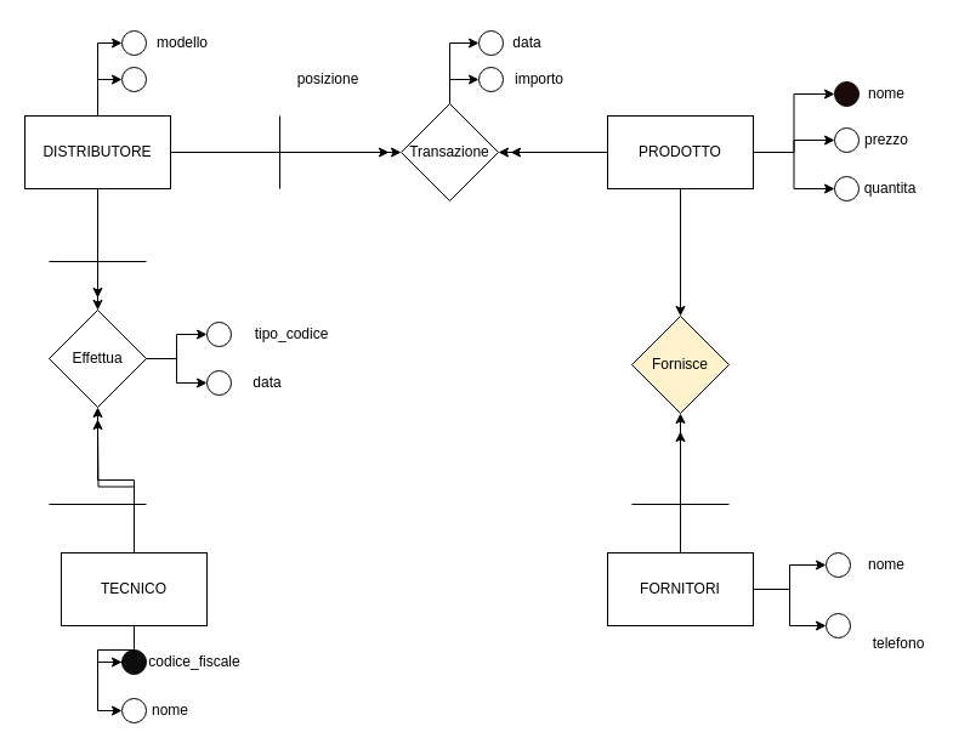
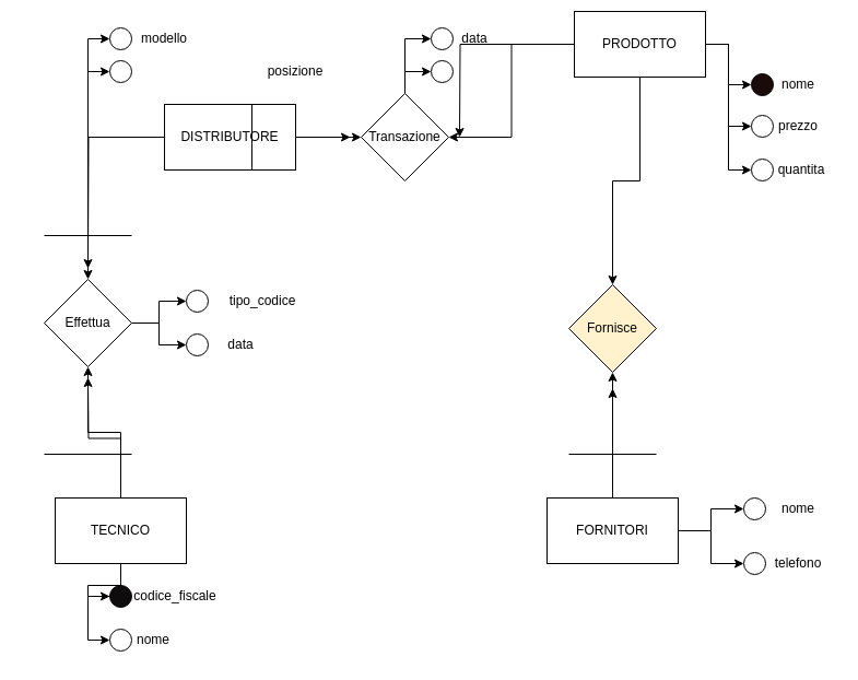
  <mxCell id="0" />
  <mxCell id="1" parent="0" />
  <mxCell id="2" style="edgeStyle=orthogonalEdgeStyle;rounded=0;orthogonalLoop=1;jettySize=auto;html=1;entryX=0;entryY=0.5;entryDx=0;entryDy=0;" edge="1" parent="1" source="8" target="18"><mxGeometry relative="1" as="geometry" /></mxCell>
  <mxCell id="3" style="edgeStyle=orthogonalEdgeStyle;rounded=0;orthogonalLoop=1;jettySize=auto;html=1;" edge="1" parent="1" source="8"><mxGeometry relative="1" as="geometry"><mxPoint x="320" y="125" as="targetPoint" /></mxGeometry></mxCell>
  <mxCell id="4" style="edgeStyle=orthogonalEdgeStyle;rounded=0;orthogonalLoop=1;jettySize=auto;html=1;entryX=0;entryY=0.5;entryDx=0;entryDy=0;" edge="1" parent="1" source="8" target="34"><mxGeometry relative="1" as="geometry" /></mxCell>
  <mxCell id="5" style="edgeStyle=orthogonalEdgeStyle;rounded=0;orthogonalLoop=1;jettySize=auto;html=1;entryX=0;entryY=0.5;entryDx=0;entryDy=0;" edge="1" parent="1" source="8" target="35"><mxGeometry relative="1" as="geometry" /></mxCell>
  <mxCell id="6" style="edgeStyle=orthogonalEdgeStyle;rounded=0;orthogonalLoop=1;jettySize=auto;html=1;entryX=0.5;entryY=0;entryDx=0;entryDy=0;" edge="1" parent="1" source="8" target="21"><mxGeometry relative="1" as="geometry" /></mxCell>
  <mxCell id="7" style="edgeStyle=orthogonalEdgeStyle;rounded=0;orthogonalLoop=1;jettySize=auto;html=1;" edge="1" parent="1" source="8"><mxGeometry relative="1" as="geometry"><mxPoint x="80" y="245" as="targetPoint" /></mxGeometry></mxCell>
- <mxCell id="8" value="DISTRIBUTORE" style="rounded=0;whiteSpace=wrap;html=1;" vertex="1" parent="1"><mxGeometry x="20" y="95" width="120" height="60" as="geometry" /></mxCell>
+ <mxCell id="8" value="DISTRIBUTORE" style="rounded=0;whiteSpace=wrap;html=1;" vertex="1" parent="1"><mxGeometry x="150" y="95" width="120" height="60" as="geometry" /></mxCell>
  <mxCell id="9" style="edgeStyle=orthogonalEdgeStyle;rounded=0;orthogonalLoop=1;jettySize=auto;html=1;entryX=1;entryY=0.5;entryDx=0;entryDy=0;" edge="1" parent="1" source="15" target="18"><mxGeometry relative="1" as="geometry" /></mxCell>
  <mxCell id="10" style="edgeStyle=orthogonalEdgeStyle;rounded=0;orthogonalLoop=1;jettySize=auto;html=1;" edge="1" parent="1" source="15"><mxGeometry relative="1" as="geometry"><mxPoint x="420" y="125" as="targetPoint" /></mxGeometry></mxCell>
  <mxCell id="11" style="edgeStyle=orthogonalEdgeStyle;rounded=0;orthogonalLoop=1;jettySize=auto;html=1;entryX=0;entryY=0.5;entryDx=0;entryDy=0;" edge="1" parent="1" source="15" target="38"><mxGeometry relative="1" as="geometry" /></mxCell>
  <mxCell id="12" style="edgeStyle=orthogonalEdgeStyle;rounded=0;orthogonalLoop=1;jettySize=auto;html=1;entryX=0;entryY=0.5;entryDx=0;entryDy=0;" edge="1" parent="1" source="15" target="39"><mxGeometry relative="1" as="geometry" /></mxCell>
  <mxCell id="13" style="edgeStyle=orthogonalEdgeStyle;rounded=0;orthogonalLoop=1;jettySize=auto;html=1;entryX=0;entryY=0.5;entryDx=0;entryDy=0;" edge="1" parent="1" source="15" target="40"><mxGeometry relative="1" as="geometry" /></mxCell>
  <mxCell id="14" style="edgeStyle=orthogonalEdgeStyle;rounded=0;orthogonalLoop=1;jettySize=auto;html=1;entryX=0.5;entryY=0;entryDx=0;entryDy=0;" edge="1" parent="1" source="15" target="22"><mxGeometry relative="1" as="geometry" /></mxCell>
- <mxCell id="15" value="PRODOTTO" style="rounded=0;whiteSpace=wrap;html=1;" vertex="1" parent="1"><mxGeometry x="500" y="95" width="120" height="60" as="geometry" /></mxCell>
+ <mxCell id="15" value="PRODOTTO" style="rounded=0;whiteSpace=wrap;html=1;" vertex="1" parent="1"><mxGeometry x="525" y="10" width="120" height="60" as="geometry" /></mxCell>
  <mxCell id="16" style="edgeStyle=orthogonalEdgeStyle;rounded=0;orthogonalLoop=1;jettySize=auto;html=1;entryX=0;entryY=0.5;entryDx=0;entryDy=0;" edge="1" parent="1" source="18" target="36"><mxGeometry relative="1" as="geometry" /></mxCell>
  <mxCell id="17" style="edgeStyle=orthogonalEdgeStyle;rounded=0;orthogonalLoop=1;jettySize=auto;html=1;entryX=0;entryY=0.5;entryDx=0;entryDy=0;" edge="1" parent="1" source="18" target="37"><mxGeometry relative="1" as="geometry" /></mxCell>
  <mxCell id="18" value="Transazione" style="rhombus;whiteSpace=wrap;html=1;" vertex="1" parent="1"><mxGeometry x="330" y="85" width="80" height="80" as="geometry" /></mxCell>
  <mxCell id="19" style="edgeStyle=orthogonalEdgeStyle;rounded=0;orthogonalLoop=1;jettySize=auto;html=1;entryX=0;entryY=0.5;entryDx=0;entryDy=0;" edge="1" parent="1" source="21" target="50"><mxGeometry relative="1" as="geometry" /></mxCell>
  <mxCell id="20" style="edgeStyle=orthogonalEdgeStyle;rounded=0;orthogonalLoop=1;jettySize=auto;html=1;entryX=0;entryY=0.5;entryDx=0;entryDy=0;" edge="1" parent="1" source="21" target="51"><mxGeometry relative="1" as="geometry" /></mxCell>
  <mxCell id="21" value="Effettua" style="rhombus;whiteSpace=wrap;html=1;" vertex="1" parent="1"><mxGeometry x="40" y="255" width="80" height="80" as="geometry" /></mxCell>
  <mxCell id="22" value="Fornisce" style="rhombus;whiteSpace=wrap;html=1;fillColor=#fff2cc;" vertex="1" parent="1"><mxGeometry x="520" y="260" width="80" height="80" as="geometry" /></mxCell>
  <mxCell id="23" style="edgeStyle=orthogonalEdgeStyle;rounded=0;orthogonalLoop=1;jettySize=auto;html=1;entryX=0.5;entryY=1;entryDx=0;entryDy=0;" edge="1" parent="1" source="27" target="21"><mxGeometry relative="1" as="geometry" /></mxCell>
  <mxCell id="24" style="edgeStyle=orthogonalEdgeStyle;rounded=0;orthogonalLoop=1;jettySize=auto;html=1;" edge="1" parent="1" source="27"><mxGeometry relative="1" as="geometry"><mxPoint x="80" y="345" as="targetPoint" /></mxGeometry></mxCell>
  <mxCell id="25" style="edgeStyle=orthogonalEdgeStyle;rounded=0;orthogonalLoop=1;jettySize=auto;html=1;entryX=0;entryY=0.5;entryDx=0;entryDy=0;" edge="1" parent="1" source="27" target="54"><mxGeometry relative="1" as="geometry" /></mxCell>
  <mxCell id="26" style="edgeStyle=orthogonalEdgeStyle;rounded=0;orthogonalLoop=1;jettySize=auto;html=1;entryX=0;entryY=0.5;entryDx=0;entryDy=0;" edge="1" parent="1" source="27" target="55"><mxGeometry relative="1" as="geometry" /></mxCell>
  <mxCell id="27" value="TECNICO" style="rounded=0;whiteSpace=wrap;html=1;" vertex="1" parent="1"><mxGeometry x="50" y="455" width="120" height="60" as="geometry" /></mxCell>
  <mxCell id="28" style="edgeStyle=orthogonalEdgeStyle;rounded=0;orthogonalLoop=1;jettySize=auto;html=1;entryX=0;entryY=0.5;entryDx=0;entryDy=0;" edge="1" parent="1" source="32" target="58"><mxGeometry relative="1" as="geometry" /></mxCell>
  <mxCell id="29" style="edgeStyle=orthogonalEdgeStyle;rounded=0;orthogonalLoop=1;jettySize=auto;html=1;entryX=0;entryY=0.5;entryDx=0;entryDy=0;" edge="1" parent="1" source="32" target="59"><mxGeometry relative="1" as="geometry" /></mxCell>
  <mxCell id="30" style="edgeStyle=orthogonalEdgeStyle;rounded=0;orthogonalLoop=1;jettySize=auto;html=1;entryX=0.5;entryY=1;entryDx=0;entryDy=0;" edge="1" parent="1" source="32" target="22"><mxGeometry relative="1" as="geometry" /></mxCell>
  <mxCell id="31" style="edgeStyle=orthogonalEdgeStyle;rounded=0;orthogonalLoop=1;jettySize=auto;html=1;" edge="1" parent="1" source="32"><mxGeometry relative="1" as="geometry"><mxPoint x="560" y="355" as="targetPoint" /></mxGeometry></mxCell>
  <mxCell id="32" value="FORNITORI" style="rounded=0;whiteSpace=wrap;html=1;" vertex="1" parent="1"><mxGeometry x="500" y="455" width="120" height="60" as="geometry" /></mxCell>
  <mxCell id="33" value="" style="endArrow=none;html=1;rounded=0;" edge="1" parent="1"><mxGeometry width="50" height="50" relative="1" as="geometry"><mxPoint x="230" y="155" as="sourcePoint" /><mxPoint x="230" y="95" as="targetPoint" /></mxGeometry></mxCell>
  <mxCell id="34" value="" style="ellipse;whiteSpace=wrap;html=1;aspect=fixed;" vertex="1" parent="1"><mxGeometry x="100" y="25" width="20" height="20" as="geometry" /></mxCell>
  <mxCell id="35" value="" style="ellipse;whiteSpace=wrap;html=1;aspect=fixed;" vertex="1" parent="1"><mxGeometry x="100" y="55" width="20" height="20" as="geometry" /></mxCell>
  <mxCell id="36" value="" style="ellipse;whiteSpace=wrap;html=1;aspect=fixed;" vertex="1" parent="1"><mxGeometry x="394" y="25" width="20" height="20" as="geometry" /></mxCell>
  <mxCell id="37" value="" style="ellipse;whiteSpace=wrap;html=1;aspect=fixed;" vertex="1" parent="1"><mxGeometry x="394" y="55" width="20" height="20" as="geometry" /></mxCell>
  <mxCell id="38" value="" style="ellipse;whiteSpace=wrap;html=1;aspect=fixed;fillColor=#1a0a0a;" vertex="1" parent="1"><mxGeometry x="687" y="67" width="20" height="20" as="geometry" /></mxCell>
  <mxCell id="39" value="" style="ellipse;whiteSpace=wrap;html=1;aspect=fixed;" vertex="1" parent="1"><mxGeometry x="687" y="105" width="20" height="20" as="geometry" /></mxCell>
  <mxCell id="40" value="" style="ellipse;whiteSpace=wrap;html=1;aspect=fixed;" vertex="1" parent="1"><mxGeometry x="687" y="145" width="20" height="20" as="geometry" /></mxCell>
  <mxCell id="41" value="modello" style="text;html=1;align=center;verticalAlign=middle;whiteSpace=wrap;rounded=0;" vertex="1" parent="1"><mxGeometry x="120" y="20" width="60" height="30" as="geometry" /></mxCell>
  <mxCell id="42" value="posizione" style="text;html=1;align=center;verticalAlign=middle;whiteSpace=wrap;rounded=0;" vertex="1" parent="1"><mxGeometry x="240" y="50" width="60" height="30" as="geometry" /></mxCell>
  <mxCell id="43" value="data" style="text;html=1;align=center;verticalAlign=middle;whiteSpace=wrap;rounded=0;" vertex="1" parent="1"><mxGeometry x="404" y="20" width="60" height="30" as="geometry" /></mxCell>
- <mxCell id="44" value="importo" style="text;html=1;align=center;verticalAlign=middle;whiteSpace=wrap;rounded=0;" vertex="1" parent="1"><mxGeometry x="414" y="50" width="60" height="30" as="geometry" /></mxCell>
  <mxCell id="45" value="nome" style="text;html=1;align=center;verticalAlign=middle;whiteSpace=wrap;rounded=0;" vertex="1" parent="1"><mxGeometry x="700" y="62" width="60" height="30" as="geometry" /></mxCell>
  <mxCell id="46" value="prezzo" style="text;html=1;align=center;verticalAlign=middle;whiteSpace=wrap;rounded=0;" vertex="1" parent="1"><mxGeometry x="700" y="100" width="60" height="30" as="geometry" /></mxCell>
  <mxCell id="47" value="quantita" style="text;html=1;align=center;verticalAlign=middle;whiteSpace=wrap;rounded=0;" vertex="1" parent="1"><mxGeometry x="703" y="140" width="60" height="30" as="geometry" /></mxCell>
  <mxCell id="48" value="" style="endArrow=none;html=1;rounded=0;" edge="1" parent="1"><mxGeometry width="50" height="50" relative="1" as="geometry"><mxPoint x="40" y="215" as="sourcePoint" /><mxPoint x="120" y="215" as="targetPoint" /></mxGeometry></mxCell>
  <mxCell id="49" value="" style="endArrow=none;html=1;rounded=0;" edge="1" parent="1"><mxGeometry width="50" height="50" relative="1" as="geometry"><mxPoint x="40" y="415" as="sourcePoint" /><mxPoint x="120" y="415" as="targetPoint" /></mxGeometry></mxCell>
  <mxCell id="50" value="" style="ellipse;whiteSpace=wrap;html=1;aspect=fixed;" vertex="1" parent="1"><mxGeometry x="170" y="265" width="20" height="20" as="geometry" /></mxCell>
  <mxCell id="51" value="" style="ellipse;whiteSpace=wrap;html=1;aspect=fixed;" vertex="1" parent="1"><mxGeometry x="170" y="305" width="20" height="20" as="geometry" /></mxCell>
  <mxCell id="52" value="tipo_codice" style="text;html=1;align=center;verticalAlign=middle;whiteSpace=wrap;rounded=0;" vertex="1" parent="1"><mxGeometry x="210" y="260" width="60" height="30" as="geometry" /></mxCell>
  <mxCell id="53" value="data" style="text;html=1;align=center;verticalAlign=middle;whiteSpace=wrap;rounded=0;" vertex="1" parent="1"><mxGeometry x="190" y="300" width="60" height="30" as="geometry" /></mxCell>
  <mxCell id="54" value="" style="ellipse;whiteSpace=wrap;html=1;aspect=fixed;fillColor=#0e0c0c;" vertex="1" parent="1"><mxGeometry x="100" y="535" width="20" height="20" as="geometry" /></mxCell>
  <mxCell id="55" value="" style="ellipse;whiteSpace=wrap;html=1;aspect=fixed;" vertex="1" parent="1"><mxGeometry x="100" y="575" width="20" height="20" as="geometry" /></mxCell>
  <mxCell id="56" value="codice_fiscale" style="text;html=1;align=center;verticalAlign=middle;whiteSpace=wrap;rounded=0;" vertex="1" parent="1"><mxGeometry x="130" y="530" width="60" height="30" as="geometry" /></mxCell>
  <mxCell id="57" value="nome" style="text;html=1;align=center;verticalAlign=middle;whiteSpace=wrap;rounded=0;" vertex="1" parent="1"><mxGeometry x="110" y="570" width="60" height="30" as="geometry" /></mxCell>
  <mxCell id="58" value="" style="ellipse;whiteSpace=wrap;html=1;aspect=fixed;" vertex="1" parent="1"><mxGeometry x="680" y="455" width="20" height="20" as="geometry" /></mxCell>
  <mxCell id="59" value="" style="ellipse;whiteSpace=wrap;html=1;aspect=fixed;" vertex="1" parent="1"><mxGeometry x="680" y="505" width="20" height="20" as="geometry" /></mxCell>
  <mxCell id="60" value="nome" style="text;html=1;align=center;verticalAlign=middle;whiteSpace=wrap;rounded=0;" vertex="1" parent="1"><mxGeometry x="700" y="450" width="60" height="30" as="geometry" /></mxCell>
- <mxCell id="61" value="telefono" style="text;html=1;align=center;verticalAlign=middle;whiteSpace=wrap;rounded=0;" vertex="1" parent="1"><mxGeometry x="710" y="515" width="60" height="30" as="geometry" /></mxCell>
+ <mxCell id="61" value="telefono" style="text;html=1;align=center;verticalAlign=middle;whiteSpace=wrap;rounded=0;" vertex="1" parent="1"><mxGeometry x="700" y="500" width="60" height="30" as="geometry" /></mxCell>
  <mxCell id="62" value="" style="endArrow=none;html=1;rounded=0;" edge="1" parent="1"><mxGeometry width="50" height="50" relative="1" as="geometry"><mxPoint x="520" y="415" as="sourcePoint" /><mxPoint x="600" y="415" as="targetPoint" /></mxGeometry></mxCell>
